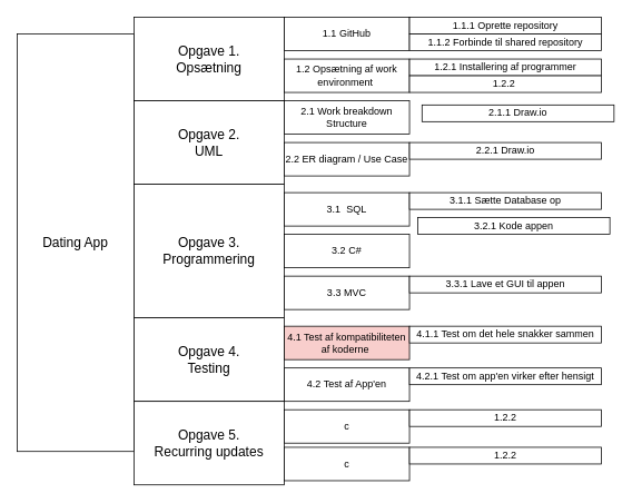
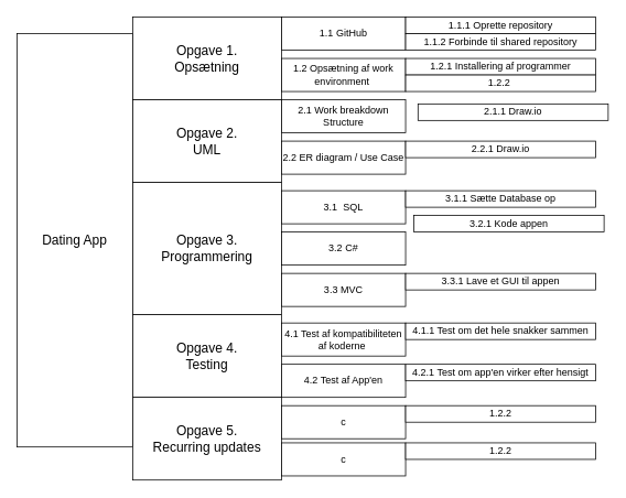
  <mxCell id="0" />
  <mxCell id="1" parent="0" />
  <mxCell id="2" value="&lt;font size=&quot;3&quot;&gt;Dating App&lt;/font&gt;" style="rounded=0;whiteSpace=wrap;html=1;" vertex="1" parent="1"><mxGeometry x="20" y="40" width="140" height="500" as="geometry" /></mxCell>
  <mxCell id="3" value="&lt;font size=&quot;3&quot;&gt;Opgave 1.&lt;br&gt;Opsætning&lt;/font&gt;" style="rounded=0;whiteSpace=wrap;html=1;" vertex="1" parent="1"><mxGeometry x="160" y="20" width="180" height="100" as="geometry" /></mxCell>
  <mxCell id="4" value="&lt;font size=&quot;3&quot;&gt;Opgave 2.&lt;br&gt;UML&lt;/font&gt;" style="rounded=0;whiteSpace=wrap;html=1;" vertex="1" parent="1"><mxGeometry x="160" y="120" width="180" height="100" as="geometry" /></mxCell>
  <mxCell id="5" value="&lt;font size=&quot;3&quot;&gt;Opgave 3.&lt;br&gt;Programmering&lt;br&gt;&lt;/font&gt;" style="rounded=0;whiteSpace=wrap;html=1;" vertex="1" parent="1"><mxGeometry x="160" y="220" width="180" height="160" as="geometry" /></mxCell>
  <mxCell id="6" value="&lt;font size=&quot;3&quot;&gt;Opgave 4.&lt;br&gt;Testing&lt;br&gt;&lt;/font&gt;" style="rounded=0;whiteSpace=wrap;html=1;" vertex="1" parent="1"><mxGeometry x="160" y="380" width="180" height="100" as="geometry" /></mxCell>
  <mxCell id="7" value="&lt;font size=&quot;3&quot;&gt;Opgave 5.&lt;br&gt;Recurring updates&lt;br&gt;&lt;/font&gt;" style="rounded=0;whiteSpace=wrap;html=1;" vertex="1" parent="1"><mxGeometry x="160" y="480" width="180" height="100" as="geometry" /></mxCell>
  <mxCell id="8" style="edgeStyle=orthogonalEdgeStyle;rounded=0;orthogonalLoop=1;jettySize=auto;html=1;exitX=0.5;exitY=1;exitDx=0;exitDy=0;" edge="1" parent="1" source="2" target="2"><mxGeometry relative="1" as="geometry" /></mxCell>
  <mxCell id="9" value="1.1 GitHub" style="rounded=0;whiteSpace=wrap;html=1;" vertex="1" parent="1"><mxGeometry x="340" y="20" width="150" height="40" as="geometry" /></mxCell>
  <mxCell id="10" value="1.2 Opsætning af work environment&amp;nbsp;" style="rounded=0;whiteSpace=wrap;html=1;" vertex="1" parent="1"><mxGeometry x="340" y="70" width="150" height="40" as="geometry" /></mxCell>
  <mxCell id="11" value="2.1 Work breakdown Structure" style="rounded=0;whiteSpace=wrap;html=1;" vertex="1" parent="1"><mxGeometry x="340" y="120" width="150" height="40" as="geometry" /></mxCell>
  <mxCell id="12" value="2.2 ER diagram / Use Case" style="rounded=0;whiteSpace=wrap;html=1;" vertex="1" parent="1"><mxGeometry x="340" y="170" width="150" height="40" as="geometry" /></mxCell>
  <mxCell id="13" value="3.1&amp;nbsp; SQL" style="rounded=0;whiteSpace=wrap;html=1;" vertex="1" parent="1"><mxGeometry x="340" y="230" width="150" height="40" as="geometry" /></mxCell>
  <mxCell id="14" value="3.2 C#" style="rounded=0;whiteSpace=wrap;html=1;" vertex="1" parent="1"><mxGeometry x="340" y="280" width="150" height="40" as="geometry" /></mxCell>
- <mxCell id="15" value="4.1 Test af kompatibiliteten af koderne&amp;nbsp;" style="rounded=0;whiteSpace=wrap;html=1;fillColor=#f8cecc;" vertex="1" parent="1"><mxGeometry x="340" y="390" width="150" height="40" as="geometry" /></mxCell>
+ <mxCell id="15" value="4.1 Test af kompatibiliteten af koderne&amp;nbsp;" style="rounded=0;whiteSpace=wrap;html=1;" vertex="1" parent="1"><mxGeometry x="340" y="390" width="150" height="40" as="geometry" /></mxCell>
  <mxCell id="16" value="4.2 Test af App'en" style="rounded=0;whiteSpace=wrap;html=1;" vertex="1" parent="1"><mxGeometry x="340" y="440" width="150" height="40" as="geometry" /></mxCell>
  <mxCell id="17" value="c" style="rounded=0;whiteSpace=wrap;html=1;" vertex="1" parent="1"><mxGeometry x="340" y="535" width="150" height="40" as="geometry" /></mxCell>
  <mxCell id="18" value="c" style="rounded=0;whiteSpace=wrap;html=1;" vertex="1" parent="1"><mxGeometry x="340" y="490" width="150" height="40" as="geometry" /></mxCell>
  <mxCell id="19" value="3.3 MVC" style="rounded=0;whiteSpace=wrap;html=1;" vertex="1" parent="1"><mxGeometry x="340" y="330" width="150" height="40" as="geometry" /></mxCell>
  <mxCell id="20" value="1.1.1 Oprette repository" style="rounded=0;whiteSpace=wrap;html=1;" vertex="1" parent="1"><mxGeometry x="490" y="20" width="230" height="20" as="geometry" /></mxCell>
  <mxCell id="21" value="1.1.2 Forbinde til shared repository" style="rounded=0;whiteSpace=wrap;html=1;" vertex="1" parent="1"><mxGeometry x="490" y="40" width="230" height="20" as="geometry" /></mxCell>
  <mxCell id="22" value="1.2.1 Installering af programmer" style="rounded=0;whiteSpace=wrap;html=1;" vertex="1" parent="1"><mxGeometry x="490" y="70" width="230" height="20" as="geometry" /></mxCell>
  <mxCell id="23" value="1.2.2&amp;nbsp;" style="rounded=0;whiteSpace=wrap;html=1;" vertex="1" parent="1"><mxGeometry x="490" y="90" width="230" height="20" as="geometry" /></mxCell>
  <mxCell id="24" value="2.1.1 Draw.io" style="rounded=0;whiteSpace=wrap;html=1;" vertex="1" parent="1"><mxGeometry x="505" y="125" width="230" height="20" as="geometry" /></mxCell>
  <mxCell id="25" value="2.2.1 Draw.io" style="rounded=0;whiteSpace=wrap;html=1;" vertex="1" parent="1"><mxGeometry x="490" y="170" width="230" height="20" as="geometry" /></mxCell>
  <mxCell id="26" value="3.1.1 Sætte Database op" style="rounded=0;whiteSpace=wrap;html=1;" vertex="1" parent="1"><mxGeometry x="490" y="230" width="230" height="20" as="geometry" /></mxCell>
  <mxCell id="27" value="3.2.1 Kode appen" style="rounded=0;whiteSpace=wrap;html=1;" vertex="1" parent="1"><mxGeometry x="500" y="260" width="230" height="20" as="geometry" /></mxCell>
  <mxCell id="28" value="3.3.1 Lave et GUI til appen" style="rounded=0;whiteSpace=wrap;html=1;" vertex="1" parent="1"><mxGeometry x="490" y="330" width="230" height="20" as="geometry" /></mxCell>
  <mxCell id="29" value="4.2.1 Test om app'en virker efter hensigt" style="rounded=0;whiteSpace=wrap;html=1;" vertex="1" parent="1"><mxGeometry x="490" y="440" width="230" height="20" as="geometry" /></mxCell>
  <mxCell id="30" value="1.2.2" style="rounded=0;whiteSpace=wrap;html=1;" vertex="1" parent="1"><mxGeometry x="490" y="490" width="230" height="20" as="geometry" /></mxCell>
  <mxCell id="31" value="1.2.2" style="rounded=0;whiteSpace=wrap;html=1;" vertex="1" parent="1"><mxGeometry x="490" y="535" width="230" height="20" as="geometry" /></mxCell>
  <mxCell id="32" value="4.1.1 Test om det hele snakker sammen" style="rounded=0;whiteSpace=wrap;html=1;" vertex="1" parent="1"><mxGeometry x="490" y="390" width="230" height="20" as="geometry" /></mxCell>
